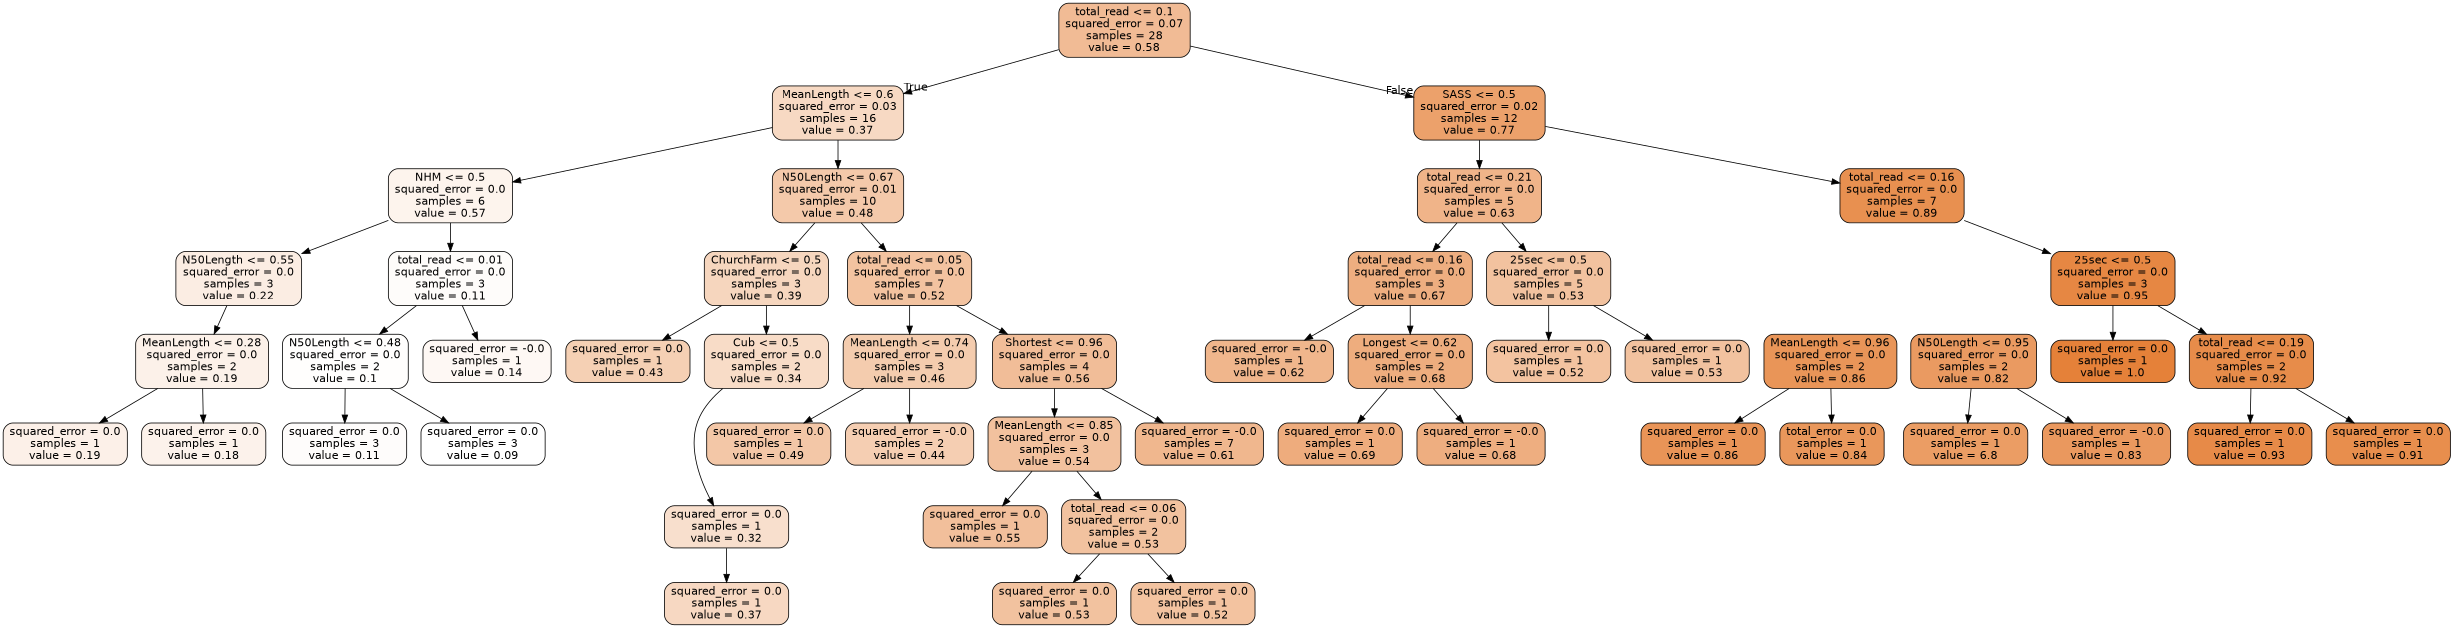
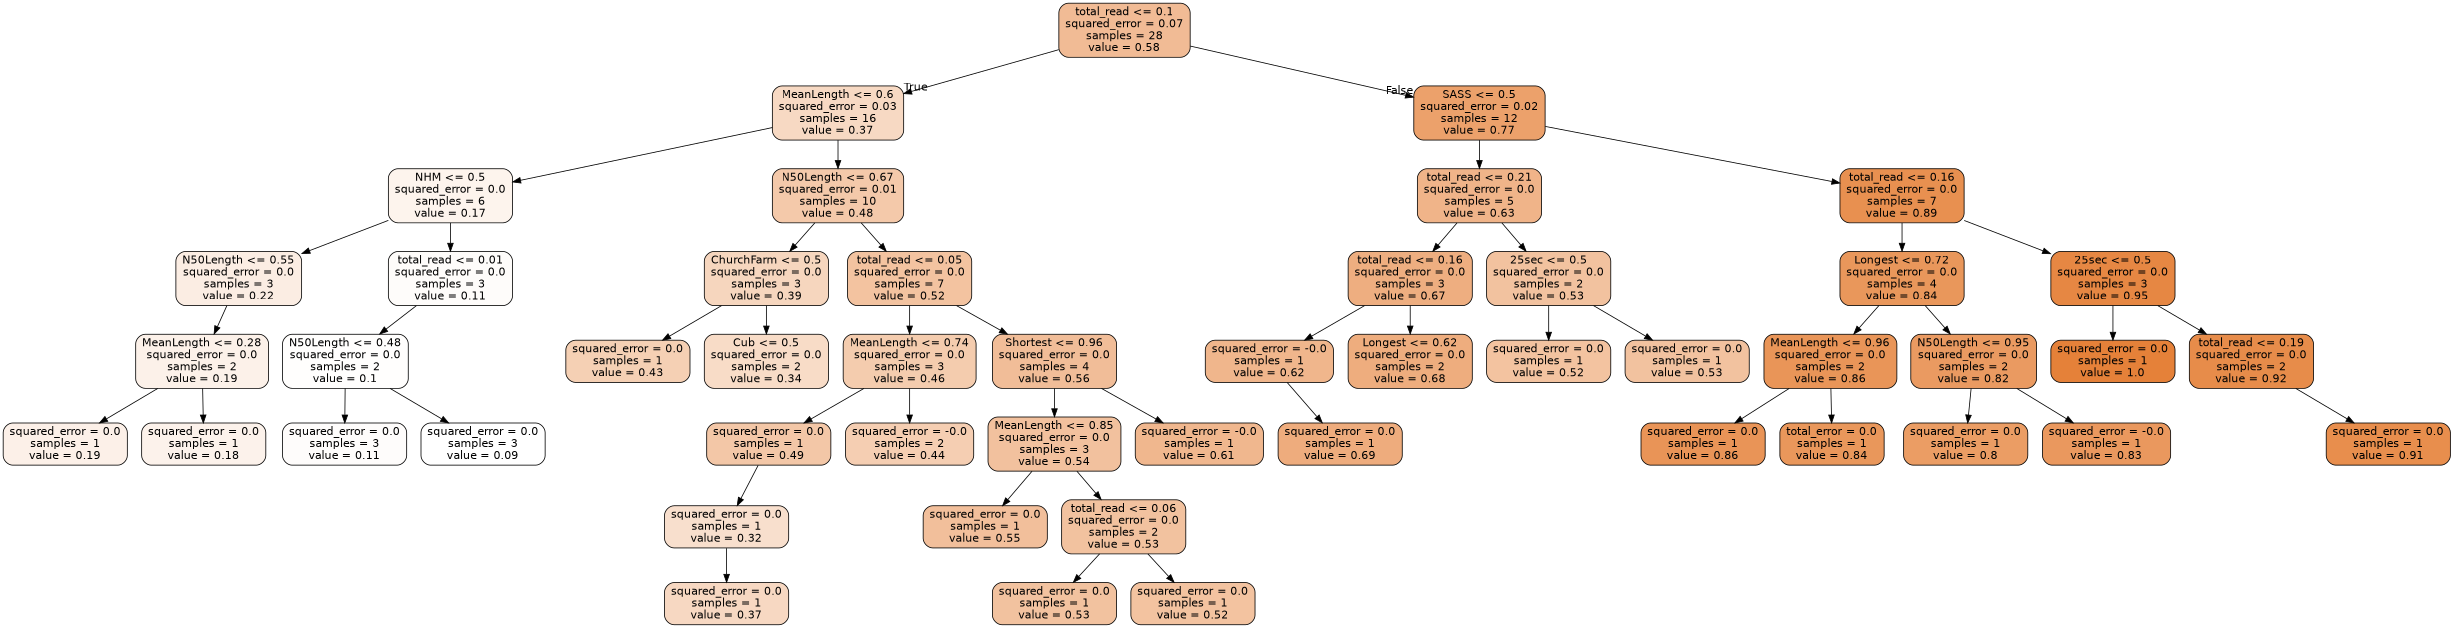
  digraph {
    node [color=black fillcolor="#f2c29f" fontname=helvetica shape=box style="filled, rounded"]
    edge [fontname=helvetica]
    n1 [fillcolor="#f1bb95" label="total_read <= 0.1\nsquared_error = 0.07\nsamples = 28\nvalue = 0.58"]
    n2 [fillcolor="#f7d9c3" label="MeanLength <= 0.6\nsquared_error = 0.03\nsamples = 16\nvalue = 0.37"]
    n3 [fillcolor="#eca16b" label="SASS <= 0.5\nsquared_error = 0.02\nsamples = 12\nvalue = 0.77"]
-   n4 [fillcolor="#fdf4ed" label="NHM <= 0.5\nsquared_error = 0.0\nsamples = 6\nvalue = 0.57"]
+   n4 [fillcolor="#fdf4ed" label="NHM <= 0.5\nsquared_error = 0.0\nsamples = 6\nvalue = 0.17"]
    n5 [fillcolor="#f4c9aa" label="N50Length <= 0.67\nsquared_error = 0.01\nsamples = 10\nvalue = 0.48"]
    n6 [fillcolor="#f0b489" label="total_read <= 0.21\nsquared_error = 0.0\nsamples = 5\nvalue = 0.63"]
    n7 [fillcolor="#e89050" label="total_read <= 0.16\nsquared_error = 0.0\nsamples = 7\nvalue = 0.89"]
    n8 [fillcolor="#fbede3" label="N50Length <= 0.55\nsquared_error = 0.0\nsamples = 3\nvalue = 0.22"]
    n9 [fillcolor="#fefcfa" label="total_read <= 0.01\nsquared_error = 0.0\nsamples = 3\nvalue = 0.11"]
    n10 [fillcolor="#f6d6be" label="ChurchFarm <= 0.5\nsquared_error = 0.0\nsamples = 3\nvalue = 0.39"]
    n11 [fillcolor="#f3c3a0" label="total_read <= 0.05\nsquared_error = 0.0\nsamples = 7\nvalue = 0.52"]
    n12 [fillcolor="#fcf1e9" label="MeanLength <= 0.28\nsquared_error = 0.0\nsamples = 2\nvalue = 0.19"]
    n13 [fillcolor="#fffefd" label="N50Length <= 0.48\nsquared_error = 0.0\nsamples = 2\nvalue = 0.1"]
-   n14 [fillcolor="#fef8f4" label="squared_error = -0.0\nsamples = 1\nvalue = 0.14"]
    n15 [fillcolor="#fcf0e8" label="squared_error = 0.0\nsamples = 1\nvalue = 0.19"]
    n16 [fillcolor="#fcf2eb" label="squared_error = 0.0\nsamples = 1\nvalue = 0.18"]
    n17 [fillcolor="#fefcfb" label="squared_error = 0.0\nsamples = 3\nvalue = 0.11"]
    n18 [fillcolor="#ffffff" label="squared_error = 0.0\nsamples = 3\nvalue = 0.09"]
    n19 [fillcolor="#f5d0b4" label="squared_error = 0.0\nsamples = 1\nvalue = 0.43"]
    n20 [fillcolor="#f8dcc7" label="Cub <= 0.5\nsquared_error = 0.0\nsamples = 2\nvalue = 0.34"]
    n21 [fillcolor="#f4ccae" label="MeanLength <= 0.74\nsquared_error = 0.0\nsamples = 3\nvalue = 0.46"]
    n22 [fillcolor="#f1bd98" label="Shortest <= 0.96\nsquared_error = 0.0\nsamples = 4\nvalue = 0.56"]
    n23 [fillcolor="#f8dfcd" label="squared_error = 0.0\nsamples = 1\nvalue = 0.32"]
    n24 [fillcolor="#f7d8c2" label="squared_error = 0.0\nsamples = 1\nvalue = 0.37"]
    n25 [fillcolor="#f3c7a7" label="squared_error = 0.0\nsamples = 1\nvalue = 0.49"]
    n26 [fillcolor="#f5ceb2" label="squared_error = -0.0\nsamples = 2\nvalue = 0.44"]
    n27 [fillcolor="#f2c19e" label="MeanLength <= 0.85\nsquared_error = 0.0\nsamples = 3\nvalue = 0.54"]
-   n28 [fillcolor="#f0b78e" label="squared_error = -0.0\nsamples = 7\nvalue = 0.61"]
+   n28 [fillcolor="#f0b78e" label="squared_error = -0.0\nsamples = 1\nvalue = 0.61"]
    n29 [fillcolor="#f2bf9b" label="squared_error = 0.0\nsamples = 1\nvalue = 0.55"]
    n30 [label="total_read <= 0.06\nsquared_error = 0.0\nsamples = 2\nvalue = 0.53"]
    n31 [label="squared_error = 0.0\nsamples = 1\nvalue = 0.53"]
    n32 [fillcolor="#f3c3a0" label="squared_error = 0.0\nsamples = 1\nvalue = 0.52"]
    n33 [fillcolor="#eeae80" label="total_read <= 0.16\nsquared_error = 0.0\nsamples = 3\nvalue = 0.67"]
-   n34 [label="25sec <= 0.5\nsquared_error = 0.0\nsamples = 5\nvalue = 0.53"]
+   n34 [label="25sec <= 0.5\nsquared_error = 0.0\nsamples = 2\nvalue = 0.53"]
+   n35 [fillcolor="#e9975b" label="Longest <= 0.72\nsquared_error = 0.0\nsamples = 4\nvalue = 0.84"]
    n36 [fillcolor="#e68743" label="25sec <= 0.5\nsquared_error = 0.0\nsamples = 3\nvalue = 0.95"]
    n37 [fillcolor="#eead7e" label="Longest <= 0.62\nsquared_error = 0.0\nsamples = 2\nvalue = 0.68"]
    n38 [fillcolor="#f0b68c" label="squared_error = -0.0\nsamples = 1\nvalue = 0.62"]
    n39 [fillcolor="#f3c3a0" label="squared_error = 0.0\nsamples = 1\nvalue = 0.52"]
    n40 [label="squared_error = 0.0\nsamples = 1\nvalue = 0.53"]
    n41 [fillcolor="#eeac7d" label="squared_error = 0.0\nsamples = 1\nvalue = 0.69"]
-   n42 [fillcolor="#eeae80" label="squared_error = -0.0\nsamples = 1\nvalue = 0.68"]
    n43 [fillcolor="#e99558" label="MeanLength <= 0.96\nsquared_error = 0.0\nsamples = 2\nvalue = 0.86"]
    n44 [fillcolor="#ea9a61" label="N50Length <= 0.95\nsquared_error = 0.0\nsamples = 2\nvalue = 0.82"]
    n45 [fillcolor="#e58139" label="squared_error = 0.0\nsamples = 1\nvalue = 1.0"]
    n46 [fillcolor="#e78c4a" label="total_read <= 0.19\nsquared_error = 0.0\nsamples = 2\nvalue = 0.92"]
    n47 [fillcolor="#e99457" label="squared_error = 0.0\nsamples = 1\nvalue = 0.86"]
    n48 [fillcolor="#e9975b" label="total_error = 0.0\nsamples = 1\nvalue = 0.84"]
-   n49 [fillcolor="#eb9d64" label="squared_error = 0.0\nsamples = 1\nvalue = 6.8"]
+   n49 [fillcolor="#eb9d64" label="squared_error = 0.0\nsamples = 1\nvalue = 0.8"]
    n50 [fillcolor="#ea985e" label="squared_error = -0.0\nsamples = 1\nvalue = 0.83"]
-   n51 [fillcolor="#e78a48" label="squared_error = 0.0\nsamples = 1\nvalue = 0.93"]
    n52 [fillcolor="#e88e4d" label="squared_error = 0.0\nsamples = 1\nvalue = 0.91"]
    n1 -> n2 [headlabel=True labelangle=45 labeldistance=2.5]
    n1 -> n3 [headlabel=False labelangle=-45 labeldistance=2.5]
    n2 -> n4
    n2 -> n5
    n3 -> n6
    n3 -> n7
    n4 -> n8
    n4 -> n9
    n5 -> n10
    n5 -> n11
    n6 -> n33
    n6 -> n34
+   n7 -> n35
    n7 -> n36
    n8 -> n12
    n9 -> n13
-   n9 -> n14
    n10 -> n19
    n10 -> n20
    n11 -> n21
    n11 -> n22
    n12 -> n15
    n12 -> n16
    n13 -> n17
    n13 -> n18
-   n20 -> n23
+   n25 -> n23
    n21 -> n25
    n21 -> n26
    n22 -> n27
    n22 -> n28
    n23 -> n24
    n27 -> n29
    n27 -> n30
    n30 -> n31
    n30 -> n32
    n33 -> n37
    n33 -> n38
    n34 -> n39
    n34 -> n40
+   n35 -> n43
+   n35 -> n44
    n36 -> n45
    n36 -> n46
-   n37 -> n41
-   n37 -> n42
+   n38 -> n41
    n43 -> n47
    n43 -> n48
    n44 -> n49
    n44 -> n50
-   n46 -> n51
    n46 -> n52
  }
